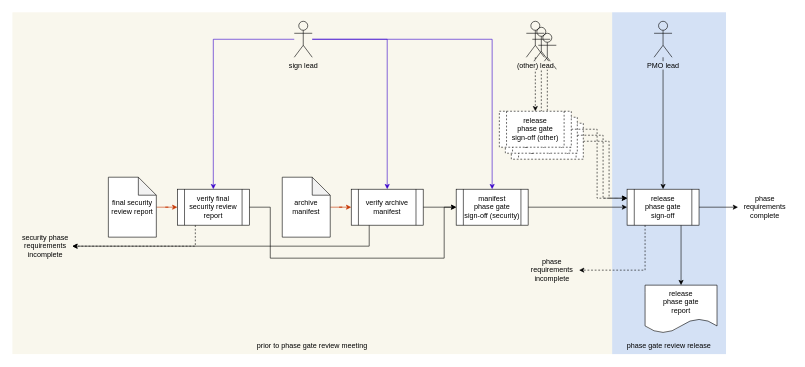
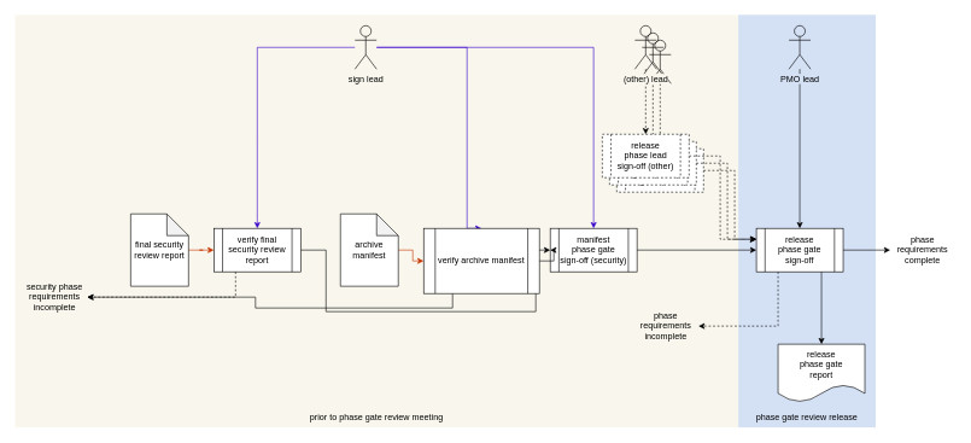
  <mxCell id="0" />
  <mxCell id="1" parent="0" />
  <mxCell id="2" value="" style="rounded=0;whiteSpace=wrap;html=1;strokeColor=none;fillColor=#D4E1F5;" parent="1" vertex="1"><mxGeometry x="1020" y="20" width="190" height="570" as="geometry" /></mxCell>
  <mxCell id="3" value="" style="rounded=0;whiteSpace=wrap;html=1;fillColor=#f9f7ed;strokeColor=none;" parent="1" vertex="1"><mxGeometry x="20" y="20" width="1000" height="570" as="geometry" /></mxCell>
  <mxCell id="4" style="edgeStyle=orthogonalEdgeStyle;rounded=0;orthogonalLoop=1;jettySize=auto;html=1;entryX=0;entryY=0.25;entryDx=0;entryDy=0;dashed=1;" parent="1" source="5" target="26" edge="1"><mxGeometry relative="1" as="geometry"><mxPoint x="1065" y="350" as="targetPoint" /><Array as="points"><mxPoint x="1015" y="235" /><mxPoint x="1015" y="330" /></Array></mxGeometry></mxCell>
  <mxCell id="5" value="requirements phase gate signoff (other)" style="shape=process;whiteSpace=wrap;html=1;backgroundOutline=1;dashed=1;" parent="1" vertex="1"><mxGeometry x="852" y="205" width="120" height="60" as="geometry" /></mxCell>
  <mxCell id="6" style="edgeStyle=orthogonalEdgeStyle;rounded=0;orthogonalLoop=1;jettySize=auto;html=1;entryX=0.5;entryY=0;entryDx=0;entryDy=0;dashed=1;" parent="1" source="7" target="5" edge="1"><mxGeometry relative="1" as="geometry" /></mxCell>
  <mxCell id="7" value="" style="shape=umlActor;verticalLabelPosition=bottom;labelBackgroundColor=#ffffff;verticalAlign=top;html=1;outlineConnect=0;fillColor=none;" parent="1" vertex="1"><mxGeometry x="897" y="55" width="30" height="60" as="geometry" /></mxCell>
  <mxCell id="8" value="" style="shape=umlActor;verticalLabelPosition=bottom;labelBackgroundColor=#ffffff;verticalAlign=top;html=1;outlineConnect=0;fillColor=none;" parent="1" vertex="1"><mxGeometry x="887" y="45" width="30" height="60" as="geometry" /></mxCell>
  <mxCell id="9" style="edgeStyle=orthogonalEdgeStyle;rounded=0;orthogonalLoop=1;jettySize=auto;html=1;entryX=0.5;entryY=0;entryDx=0;entryDy=0;dashed=1;" parent="1" source="8" target="10" edge="1"><mxGeometry relative="1" as="geometry" /></mxCell>
  <mxCell id="10" value="requirements phase gate signoff (other)" style="shape=process;whiteSpace=wrap;html=1;backgroundOutline=1;dashed=1;" parent="1" vertex="1"><mxGeometry x="842" y="195" width="120" height="60" as="geometry" /></mxCell>
  <mxCell id="11" style="edgeStyle=orthogonalEdgeStyle;rounded=0;orthogonalLoop=1;jettySize=auto;html=1;entryX=0;entryY=0.25;entryDx=0;entryDy=0;dashed=1;" parent="1" source="10" target="26" edge="1"><mxGeometry relative="1" as="geometry"><mxPoint x="1055" y="340" as="targetPoint" /><Array as="points"><mxPoint x="1005" y="225" /><mxPoint x="1005" y="330" /></Array></mxGeometry></mxCell>
  <mxCell id="12" style="edgeStyle=orthogonalEdgeStyle;rounded=0;orthogonalLoop=1;jettySize=auto;html=1;entryX=0.5;entryY=0;entryDx=0;entryDy=0;dashed=1;" parent="1" source="13" target="30" edge="1"><mxGeometry relative="1" as="geometry" /></mxCell>
  <mxCell id="13" value="(other) lead" style="shape=umlActor;verticalLabelPosition=bottom;labelBackgroundColor=#F9F7ED;verticalAlign=top;html=1;outlineConnect=0;fillColor=none;" parent="1" vertex="1"><mxGeometry x="877" y="35" width="30" height="60" as="geometry" /></mxCell>
  <mxCell id="14" style="edgeStyle=orthogonalEdgeStyle;rounded=0;orthogonalLoop=1;jettySize=auto;html=1;entryX=0;entryY=0.5;entryDx=0;entryDy=0;" parent="1" source="16" target="26" edge="1"><mxGeometry relative="1" as="geometry"><mxPoint x="920" y="345" as="targetPoint" /></mxGeometry></mxCell>
  <mxCell id="15" style="edgeStyle=orthogonalEdgeStyle;rounded=0;orthogonalLoop=1;jettySize=auto;html=1;entryX=0.5;entryY=0;entryDx=0;entryDy=0;exitX=0.75;exitY=1;exitDx=0;exitDy=0;" parent="1" source="26" target="17" edge="1"><mxGeometry relative="1" as="geometry" /></mxCell>
  <mxCell id="16" value="manifest&lt;br&gt;phase gate&lt;br&gt;sign-off (security)" style="shape=process;whiteSpace=wrap;html=1;backgroundOutline=1;" parent="1" vertex="1"><mxGeometry x="760" y="315" width="120" height="60" as="geometry" /></mxCell>
  <mxCell id="17" value="release&lt;br&gt;phase gate&lt;br&gt;report" style="shape=document;whiteSpace=wrap;html=1;boundedLbl=1;" parent="1" vertex="1"><mxGeometry x="1075" y="475" width="120" height="80" as="geometry" /></mxCell>
  <mxCell id="18" style="edgeStyle=orthogonalEdgeStyle;rounded=0;orthogonalLoop=1;jettySize=auto;html=1;entryX=0.5;entryY=0;entryDx=0;entryDy=0;fillColor=#6a00ff;strokeColor=#3700CC;" parent="1" source="21" target="16" edge="1"><mxGeometry relative="1" as="geometry" /></mxCell>
  <mxCell id="19" style="edgeStyle=orthogonalEdgeStyle;rounded=0;orthogonalLoop=1;jettySize=auto;html=1;fillColor=#6a00ff;strokeColor=#3700CC;" parent="1" source="21" target="38" edge="1"><mxGeometry relative="1" as="geometry"><Array as="points"><mxPoint x="355" y="190" /><mxPoint x="355" y="190" /></Array></mxGeometry></mxCell>
  <mxCell id="20" style="edgeStyle=orthogonalEdgeStyle;rounded=0;orthogonalLoop=1;jettySize=auto;html=1;entryX=0.5;entryY=0;entryDx=0;entryDy=0;fillColor=#6a00ff;strokeColor=#3700CC;" parent="1" source="21" target="43" edge="1"><mxGeometry relative="1" as="geometry"><Array as="points"><mxPoint x="645" y="65" /></Array></mxGeometry></mxCell>
  <mxCell id="21" value="sign lead" style="shape=umlActor;verticalLabelPosition=bottom;labelBackgroundColor=#F9F7ED;verticalAlign=top;html=1;outlineConnect=0;fillColor=none;" parent="1" vertex="1"><mxGeometry x="490" y="35" width="30" height="60" as="geometry" /></mxCell>
  <mxCell id="22" style="edgeStyle=orthogonalEdgeStyle;rounded=0;orthogonalLoop=1;jettySize=auto;html=1;" parent="1" source="23" target="26" edge="1"><mxGeometry relative="1" as="geometry" /></mxCell>
  <mxCell id="23" value="PMO lead" style="shape=umlActor;verticalLabelPosition=bottom;labelBackgroundColor=#D4E1F5;verticalAlign=top;html=1;outlineConnect=0;fillColor=none;" parent="1" vertex="1"><mxGeometry x="1090" y="35" width="30" height="60" as="geometry" /></mxCell>
  <mxCell id="24" style="edgeStyle=orthogonalEdgeStyle;rounded=0;orthogonalLoop=1;jettySize=auto;html=1;exitX=0.25;exitY=1;exitDx=0;exitDy=0;dashed=1;entryX=1;entryY=0.5;entryDx=0;entryDy=0;" parent="1" source="26" target="27" edge="1"><mxGeometry relative="1" as="geometry"><mxPoint x="500" y="445" as="targetPoint" /><Array as="points"><mxPoint x="1075" y="450" /></Array></mxGeometry></mxCell>
  <mxCell id="25" style="edgeStyle=orthogonalEdgeStyle;rounded=0;orthogonalLoop=1;jettySize=auto;html=1;entryX=0;entryY=0.5;entryDx=0;entryDy=0;" parent="1" source="26" target="31" edge="1"><mxGeometry relative="1" as="geometry" /></mxCell>
  <mxCell id="26" value="release&lt;br&gt;phase gate&lt;br&gt;sign-off" style="shape=process;whiteSpace=wrap;html=1;backgroundOutline=1;" parent="1" vertex="1"><mxGeometry x="1045" y="315" width="120" height="60" as="geometry" /></mxCell>
  <mxCell id="27" value="phase requirements incomplete" style="text;html=1;strokeColor=none;fillColor=none;align=center;verticalAlign=middle;whiteSpace=wrap;rounded=0;" parent="1" vertex="1"><mxGeometry x="875" y="425" width="90" height="50" as="geometry" /></mxCell>
  <mxCell id="28" value="security phase requirements incomplete" style="text;html=1;strokeColor=none;fillColor=none;align=center;verticalAlign=middle;whiteSpace=wrap;rounded=0;" parent="1" vertex="1"><mxGeometry x="30" y="385" width="90" height="50" as="geometry" /></mxCell>
  <mxCell id="29" style="edgeStyle=orthogonalEdgeStyle;rounded=0;orthogonalLoop=1;jettySize=auto;html=1;entryX=0;entryY=0.25;entryDx=0;entryDy=0;dashed=1;" parent="1" source="30" target="26" edge="1"><mxGeometry relative="1" as="geometry"><Array as="points"><mxPoint x="995" y="215" /><mxPoint x="995" y="330" /></Array></mxGeometry></mxCell>
- <mxCell id="30" value="release&lt;br&gt;phase gate&lt;br&gt;sign-off (other)" style="shape=process;whiteSpace=wrap;html=1;backgroundOutline=1;dashed=1;" parent="1" vertex="1"><mxGeometry x="832" y="185" width="120" height="60" as="geometry" /></mxCell>
+ <mxCell id="30" value="release&lt;br&gt;phase lead&lt;br&gt;sign-off (other)" style="shape=process;whiteSpace=wrap;html=1;backgroundOutline=1;dashed=1;" parent="1" vertex="1"><mxGeometry x="832" y="185" width="120" height="60" as="geometry" /></mxCell>
  <mxCell id="31" value="phase requirements complete" style="text;html=1;strokeColor=none;fillColor=none;align=center;verticalAlign=middle;whiteSpace=wrap;rounded=0;" parent="1" vertex="1"><mxGeometry x="1230" y="320" width="90" height="50" as="geometry" /></mxCell>
  <mxCell id="32" value="phase gate review release" style="text;html=1;strokeColor=none;fillColor=none;align=center;verticalAlign=middle;whiteSpace=wrap;rounded=0;" parent="1" vertex="1"><mxGeometry x="1025" y="566" width="180" height="20" as="geometry" /></mxCell>
  <mxCell id="33" value="prior to phase gate review meeting" style="text;html=1;strokeColor=none;fillColor=none;align=center;verticalAlign=middle;whiteSpace=wrap;rounded=0;" parent="1" vertex="1"><mxGeometry x="20" y="566" width="1000" height="20" as="geometry" /></mxCell>
  <mxCell id="34" style="edgeStyle=orthogonalEdgeStyle;rounded=0;orthogonalLoop=1;jettySize=auto;html=1;entryX=0;entryY=0.5;entryDx=0;entryDy=0;fillColor=#fa6800;strokeColor=#C73500;" parent="1" source="35" target="38" edge="1"><mxGeometry relative="1" as="geometry" /></mxCell>
  <mxCell id="35" value="final security review report" style="shape=note;whiteSpace=wrap;html=1;backgroundOutline=1;darkOpacity=0.05;" parent="1" vertex="1"><mxGeometry x="180" y="295" width="80" height="100" as="geometry" /></mxCell>
  <mxCell id="36" style="edgeStyle=orthogonalEdgeStyle;rounded=0;orthogonalLoop=1;jettySize=auto;html=1;exitX=0.25;exitY=1;exitDx=0;exitDy=0;entryX=1;entryY=0.5;entryDx=0;entryDy=0;dashed=1;" parent="1" source="38" target="28" edge="1"><mxGeometry relative="1" as="geometry"><Array as="points"><mxPoint x="325" y="410" /></Array></mxGeometry></mxCell>
  <mxCell id="37" style="edgeStyle=orthogonalEdgeStyle;rounded=0;orthogonalLoop=1;jettySize=auto;html=1;entryX=0;entryY=0.5;entryDx=0;entryDy=0;" parent="1" source="38" target="16" edge="1"><mxGeometry relative="1" as="geometry"><Array as="points"><mxPoint x="450" y="345" /><mxPoint x="450" y="430" /><mxPoint x="740" y="430" /><mxPoint x="740" y="345" /></Array></mxGeometry></mxCell>
  <mxCell id="38" value="verify final security review report" style="shape=process;whiteSpace=wrap;html=1;backgroundOutline=1;" parent="1" vertex="1"><mxGeometry x="295" y="315" width="120" height="60" as="geometry" /></mxCell>
  <mxCell id="39" style="edgeStyle=orthogonalEdgeStyle;rounded=0;orthogonalLoop=1;jettySize=auto;html=1;entryX=0;entryY=0.5;entryDx=0;entryDy=0;fillColor=#fa6800;strokeColor=#C73500;" parent="1" source="40" target="43" edge="1"><mxGeometry relative="1" as="geometry" /></mxCell>
  <mxCell id="40" value="archive manifest" style="shape=note;whiteSpace=wrap;html=1;backgroundOutline=1;darkOpacity=0.05;" parent="1" vertex="1"><mxGeometry x="470" y="295" width="80" height="100" as="geometry" /></mxCell>
  <mxCell id="41" style="edgeStyle=orthogonalEdgeStyle;rounded=0;orthogonalLoop=1;jettySize=auto;html=1;entryX=0;entryY=0.5;entryDx=0;entryDy=0;" parent="1" source="43" target="16" edge="1"><mxGeometry relative="1" as="geometry" /></mxCell>
  <mxCell id="42" style="edgeStyle=orthogonalEdgeStyle;rounded=0;orthogonalLoop=1;jettySize=auto;html=1;exitX=0.25;exitY=1;exitDx=0;exitDy=0;entryX=1;entryY=0.5;entryDx=0;entryDy=0;dashed=0;" parent="1" source="43" target="28" edge="1"><mxGeometry relative="1" as="geometry" /></mxCell>
- <mxCell id="43" value="verify archive manifest" style="shape=process;whiteSpace=wrap;html=1;backgroundOutline=1;" parent="1" vertex="1"><mxGeometry x="585" y="315" width="120" height="60" as="geometry" /></mxCell>
+ <mxCell id="43" value="verify archive manifest" style="shape=process;whiteSpace=wrap;html=1;backgroundOutline=1;" parent="1" vertex="1"><mxGeometry x="585" y="315" width="160" height="90" as="geometry" /></mxCell>
